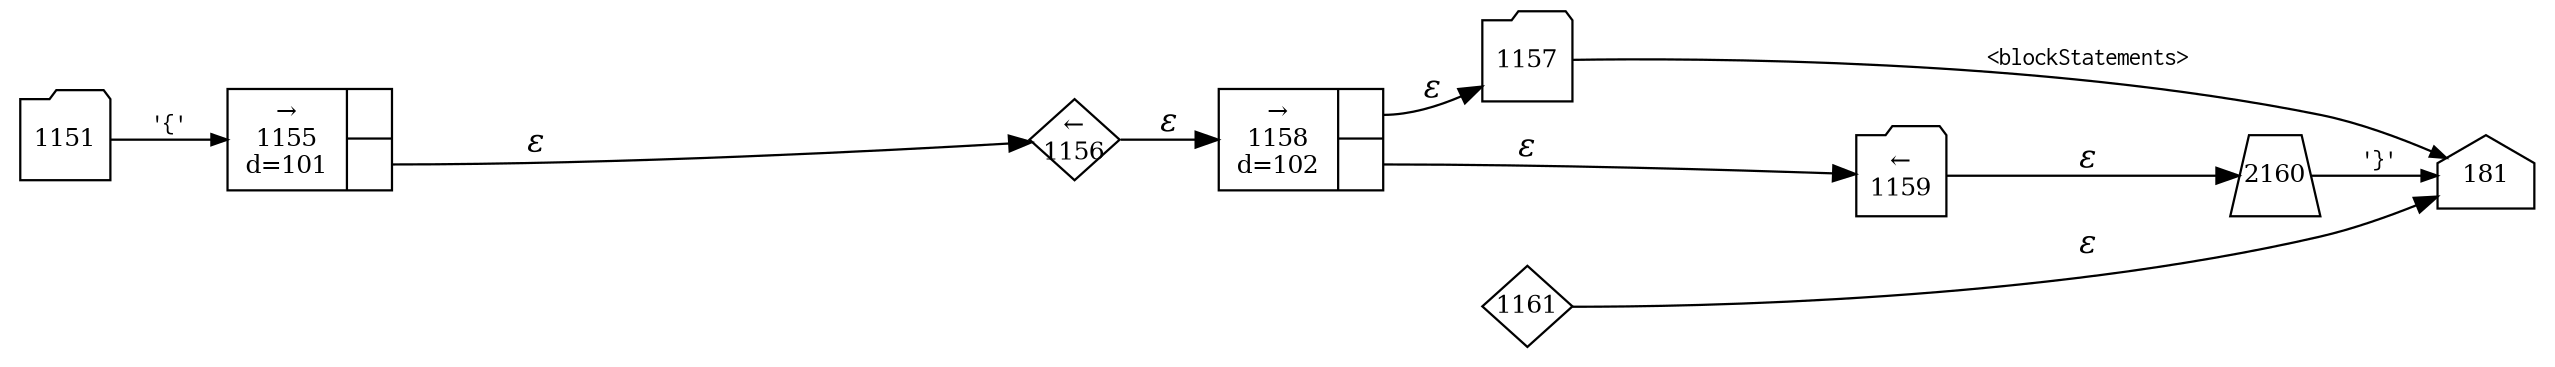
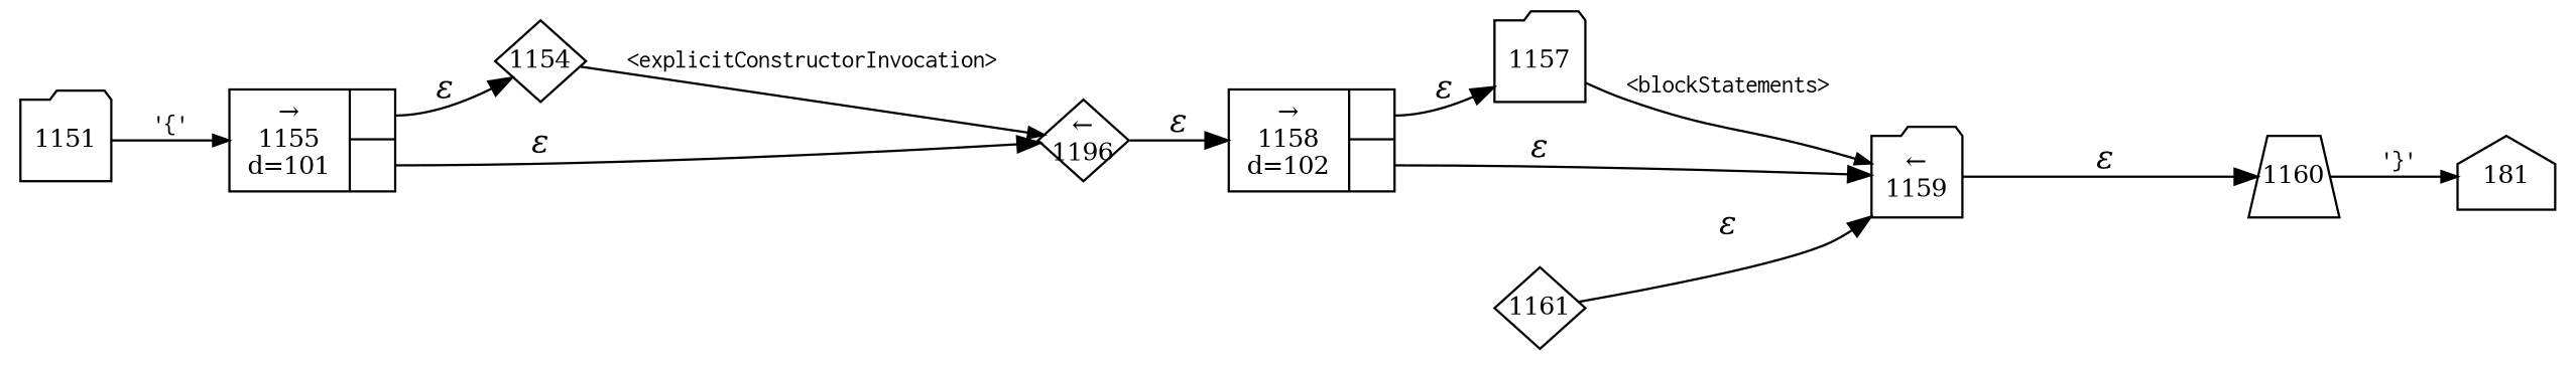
  digraph {
    rankdir=LR
    node [fixedsize=true fontsize=11 shape=folder peripheries=1]
    edge [fontname="Times-Italic"]
    n1 [label=181 shape=house width=.6 peripheries=""]
    n2 [label=1151 width=.55]
    n3 [fixedsize=false label="{&rarr;\n1155\nd=101|{<p0>|<p1>}}" shape=record]
-   n5 [label="&larr;\n1156" shape=diamond width=.55]
+   n4 [label=1154 shape=diamond width=.55]
+   n5 [label="&larr;\n1196" shape=diamond width=.55]
    n6 [fixedsize=false label="{&rarr;\n1158\nd=102|{<p0>|<p1>}}" shape=record]
    n7 [label=1157 width=.55]
    n8 [label="&larr;\n1159" width=.55]
-   n9 [label=2160 shape=trapezium width=.55]
+   n9 [label=1160 shape=trapezium width=.55]
    n10 [label=1161 shape=diamond width=.55]
    n2 -> n3 [arrowhead=normal arrowsize=.7 fontname=Courier fontsize=11 label="'{'"]
+   n3 -> n4 [label="&epsilon;" tailport=p0]
    n3 -> n5 [label="&epsilon;" tailport=p1]
+   n4 -> n5 [arrowhead=normal arrowsize=.7 fontname=Courier fontsize=11 label="<explicitConstructorInvocation>"]
    n5 -> n6 [label="&epsilon;"]
    n6 -> n7 [label="&epsilon;" tailport=p0]
    n6 -> n8 [label="&epsilon;" tailport=p1]
-   n7 -> n1 [arrowhead=normal arrowsize=.7 fontname=Courier fontsize=11 label="<blockStatements>"]
+   n7 -> n8 [arrowhead=normal arrowsize=.7 fontname=Courier fontsize=11 label="<blockStatements>"]
    n8 -> n9 [label="&epsilon;"]
    n9 -> n1 [arrowhead=normal arrowsize=.7 fontname=Courier fontsize=11 label="'}'"]
-   n10 -> n1 [label="&epsilon;"]
+   n10 -> n8 [label="&epsilon;"]
  }
